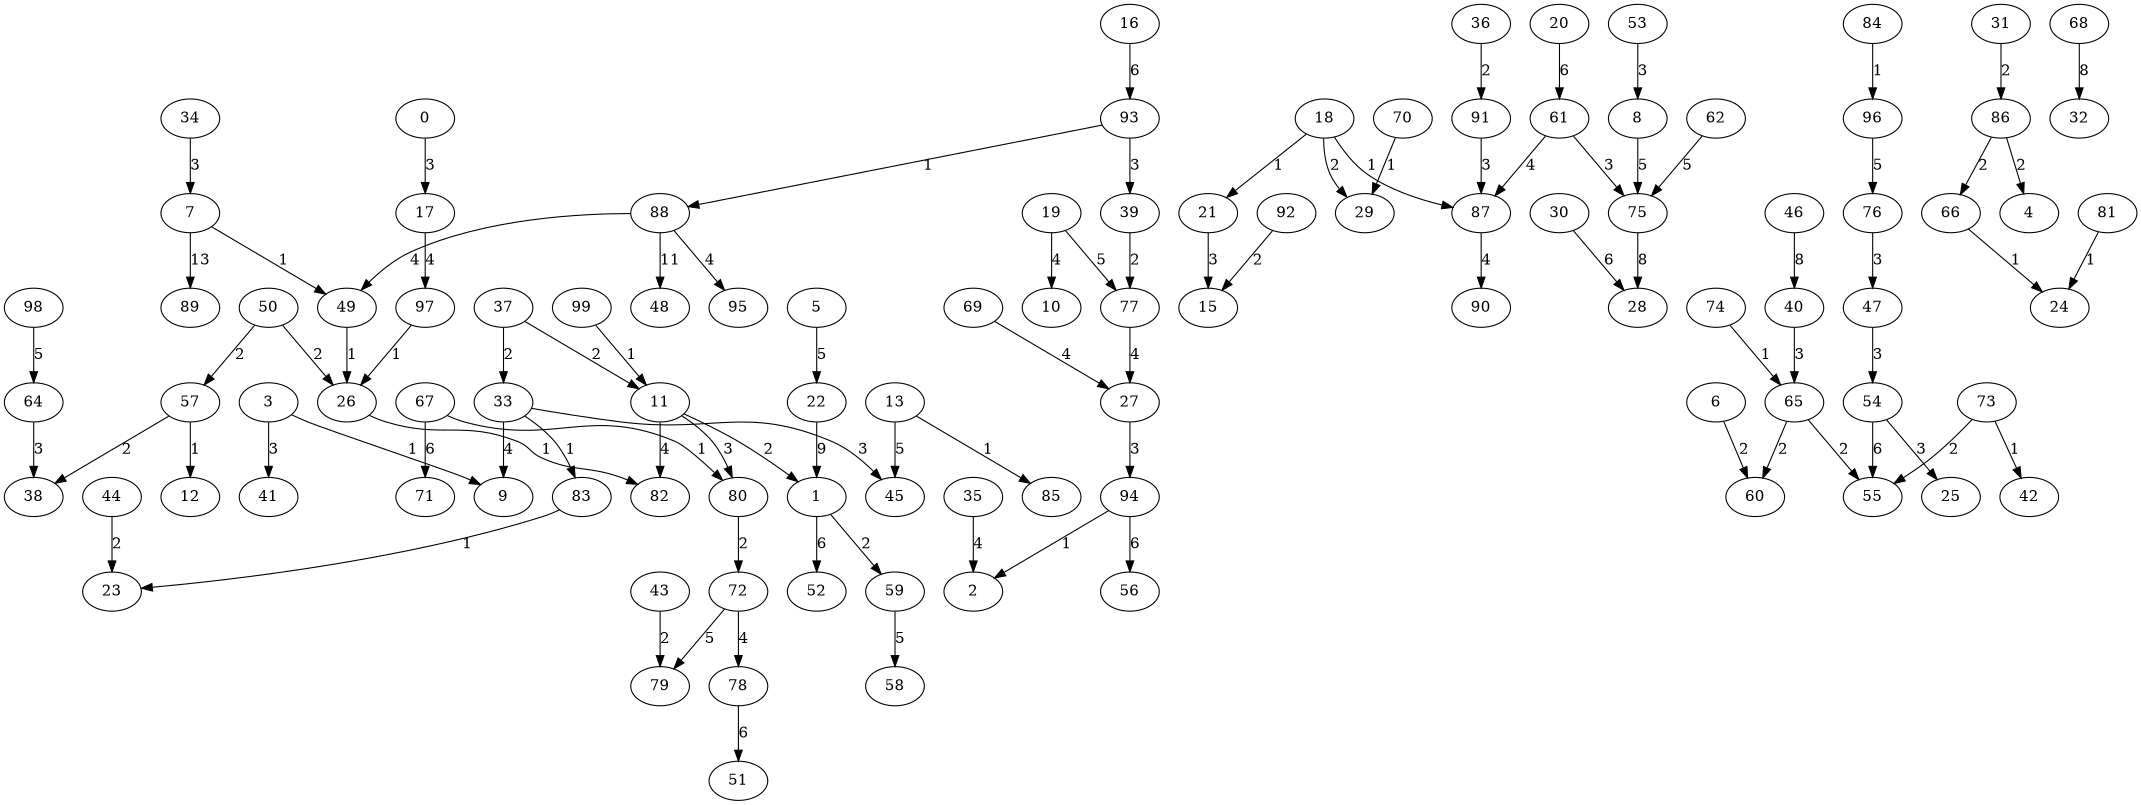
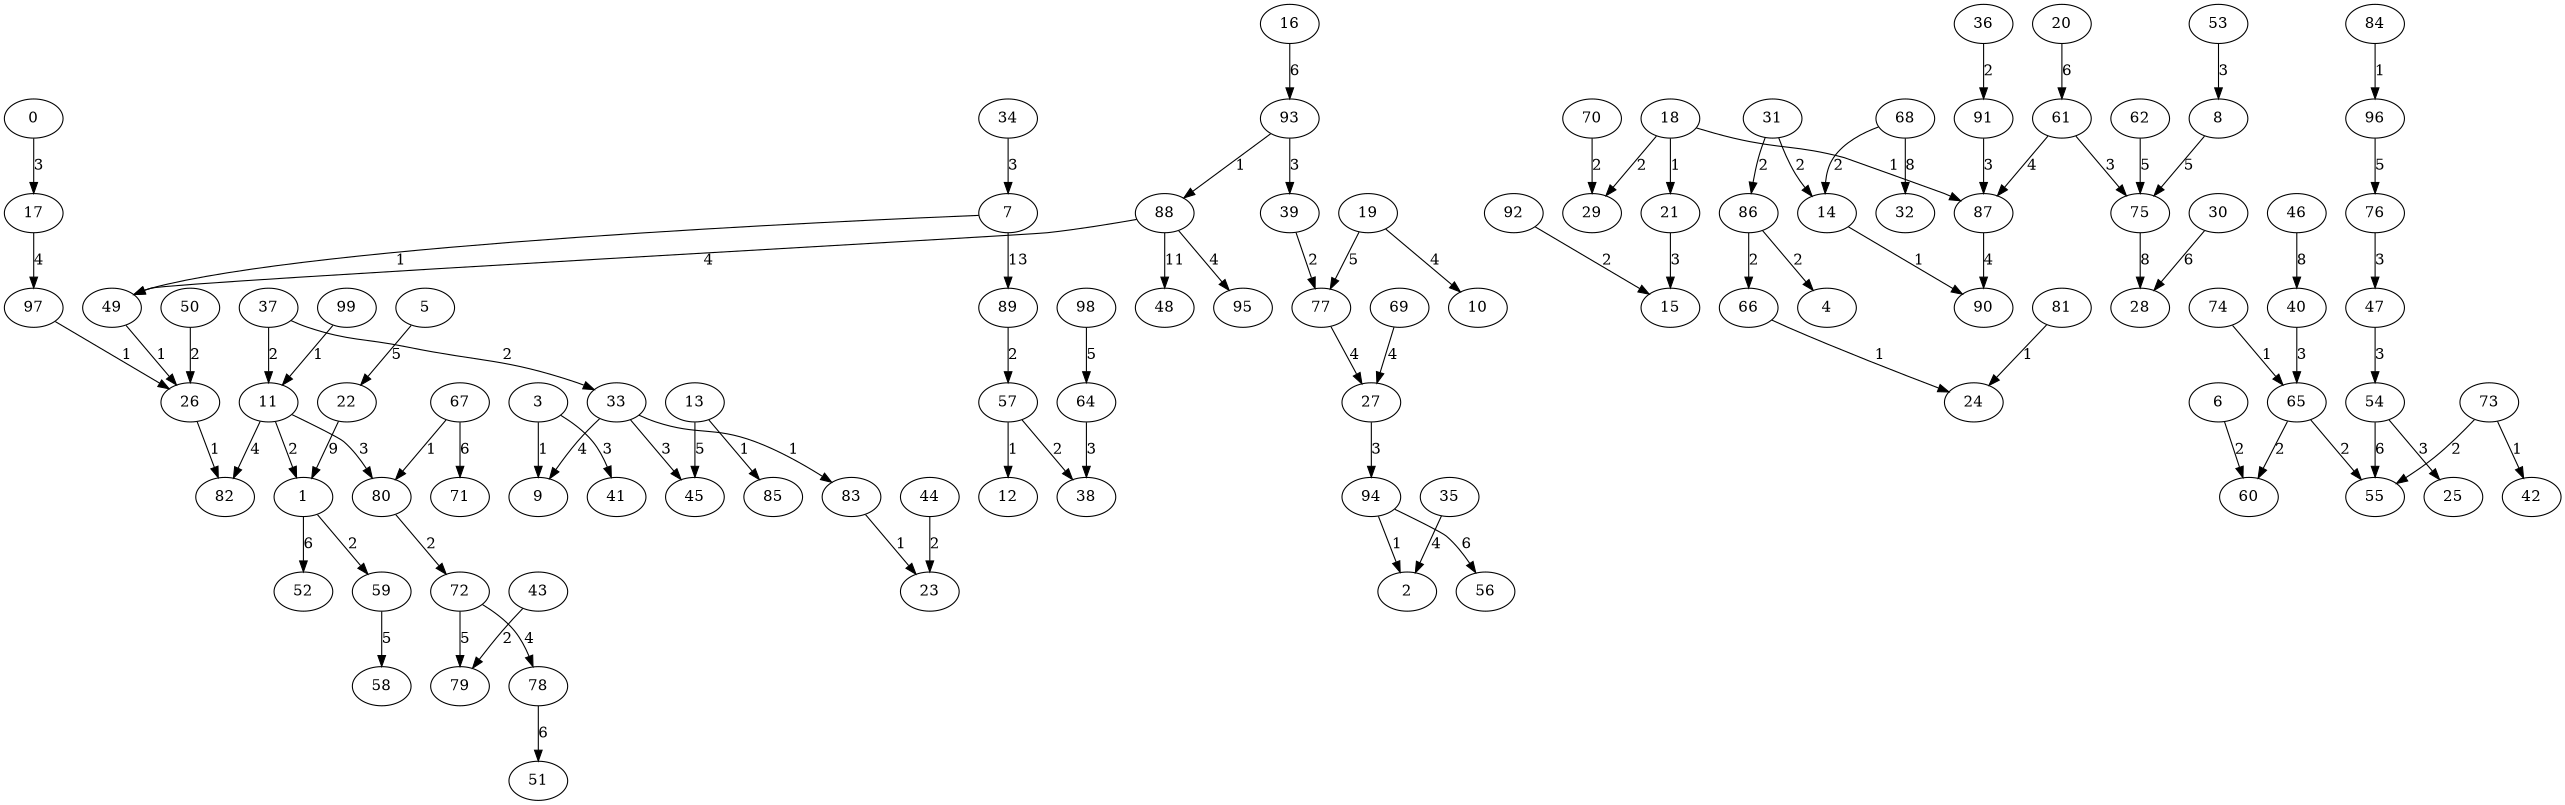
  digraph {
    edge [weight=2]
    0
    17
    97
    1
    52
    59
    58
    3
    9
    41
    5
    22
    92
    15
    6
    60
    7
    49
    89
    26
    8
    75
    28
    11
    80
    82
    72
    13
    45
    85
+   14
    90
    16
    93
    39
    88
    18
    21
    29
    87
    19
    10
    77
    27
    20
    61
    94
    2
    56
    30
    31
    86
    66
    4
    33
    83
    23
    34
    35
    36
    91
    37
    40
    65
    55
    43
    79
    44
    46
    47
    54
    25
    50
    57
    12
    38
    53
    62
    64
    24
    67
    71
    68
    32
    69
    70
    78
    51
    73
    42
    74
    76
    96
    81
    84
    48
    95
    98
    99
    0 -> 17 [label=3 weight=3]
    17 -> 97 [label=4 weight=4]
    97 -> 26 [label=1 weight=1]
    1 -> 52 [label=6 weight=6]
    1 -> 59 [label=2]
    59 -> 58 [label=5 weight=5]
    3 -> 9 [label=1 weight=1]
    3 -> 41 [label=3 weight=3]
    5 -> 22 [label=5 weight=5]
    22 -> 1 [label=9 weight=9]
    92 -> 15 [label=2]
    6 -> 60 [label=2]
    7 -> 49 [label=1 weight=1]
    7 -> 89 [label=13 weight=13]
    49 -> 26 [label=1 weight=1]
    26 -> 82 [label=1 weight=1]
    8 -> 75 [label=5 weight=5]
    75 -> 28 [label=8 weight=8]
    11 -> 1 [label=2]
    11 -> 80 [label=3 weight=3]
    11 -> 82 [label=4 weight=4]
    80 -> 72 [label=2]
    72 -> 79 [label=5 weight=5]
    72 -> 78 [label=4 weight=4]
    13 -> 45 [label=5 weight=5]
    13 -> 85 [label=1 weight=1]
+   14 -> 90 [label=1 weight=1]
    16 -> 93 [label=6 weight=6]
    93 -> 39 [label=3 weight=3]
    93 -> 88 [label=1 weight=1]
    39 -> 77 [label=2]
    88 -> 49 [label=4 weight=4]
    88 -> 48 [label=11 weight=11]
    88 -> 95 [label=4 weight=4]
    18 -> 21 [label=1 weight=1]
    18 -> 29 [label=2]
    18 -> 87 [label=1 weight=1]
    21 -> 15 [label=3 weight=3]
    87 -> 90 [label=4 weight=4]
    19 -> 10 [label=4 weight=4]
    19 -> 77 [label=5 weight=5]
    77 -> 27 [label=4 weight=4]
    27 -> 94 [label=3 weight=3]
    20 -> 61 [label=6 weight=6]
    61 -> 75 [label=3 weight=3]
    61 -> 87 [label=4 weight=4]
    94 -> 2 [label=1 weight=1]
    94 -> 56 [label=6 weight=6]
    30 -> 28 [label=6 weight=6]
+   31 -> 14 [label=2]
    31 -> 86 [label=2]
    86 -> 66 [label=2]
    86 -> 4 [label=2]
    66 -> 24 [label=1 weight=1]
    33 -> 9 [label=4 weight=4]
    33 -> 45 [label=3 weight=3]
    33 -> 83 [label=1 weight=1]
    83 -> 23 [label=1 weight=1]
    34 -> 7 [label=3 weight=3]
    35 -> 2 [label=4 weight=4]
    36 -> 91 [label=2]
    91 -> 87 [label=3 weight=3]
    37 -> 11 [label=2]
    37 -> 33 [label=2]
    40 -> 65 [label=3 weight=3]
    65 -> 60 [label=2]
    65 -> 55 [label=2]
    43 -> 79 [label=2]
    44 -> 23 [label=2]
    46 -> 40 [label=8 weight=8]
    47 -> 54 [label=3 weight=3]
    54 -> 55 [label=6 weight=6]
    54 -> 25 [label=3 weight=3]
    50 -> 26 [label=2]
-   50 -> 57 [label=2]
+   89 -> 57 [label=2]
    57 -> 12 [label=1 weight=1]
    57 -> 38 [label=2]
    53 -> 8 [label=3 weight=3]
    62 -> 75 [label=5 weight=5]
    64 -> 38 [label=3 weight=3]
    67 -> 80 [label=1 weight=1]
    67 -> 71 [label=6 weight=6]
+   68 -> 14 [label=2]
    68 -> 32 [label=8 weight=8]
    69 -> 27 [label=4 weight=4]
-   70 -> 29 [label=1 weight=1]
+   70 -> 29 [label=2 weight=1]
    78 -> 51 [label=6 weight=6]
    73 -> 55 [label=2]
    73 -> 42 [label=1 weight=1]
    74 -> 65 [label=1 weight=1]
    76 -> 47 [label=3 weight=3]
    96 -> 76 [label=5 weight=5]
    81 -> 24 [label=1 weight=1]
    84 -> 96 [label=1 weight=1]
    98 -> 64 [label=5 weight=5]
    99 -> 11 [label=1 weight=1]
  }
